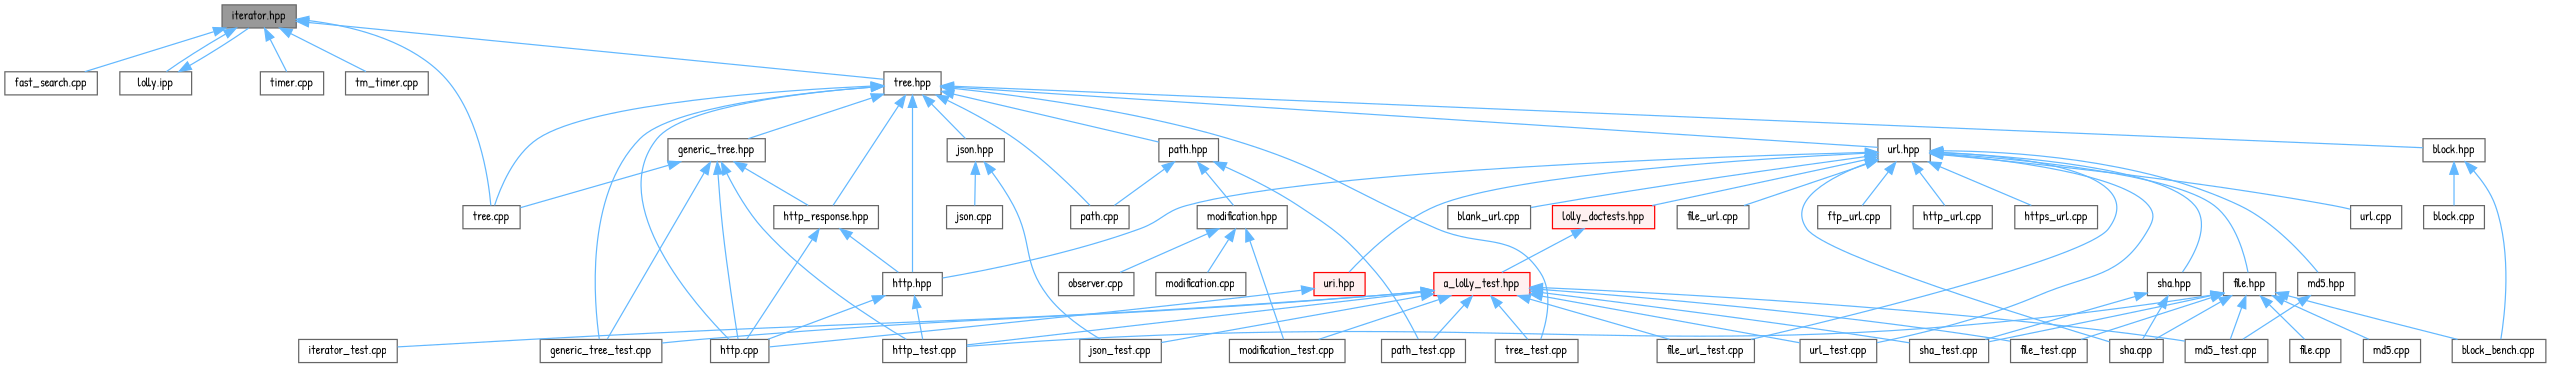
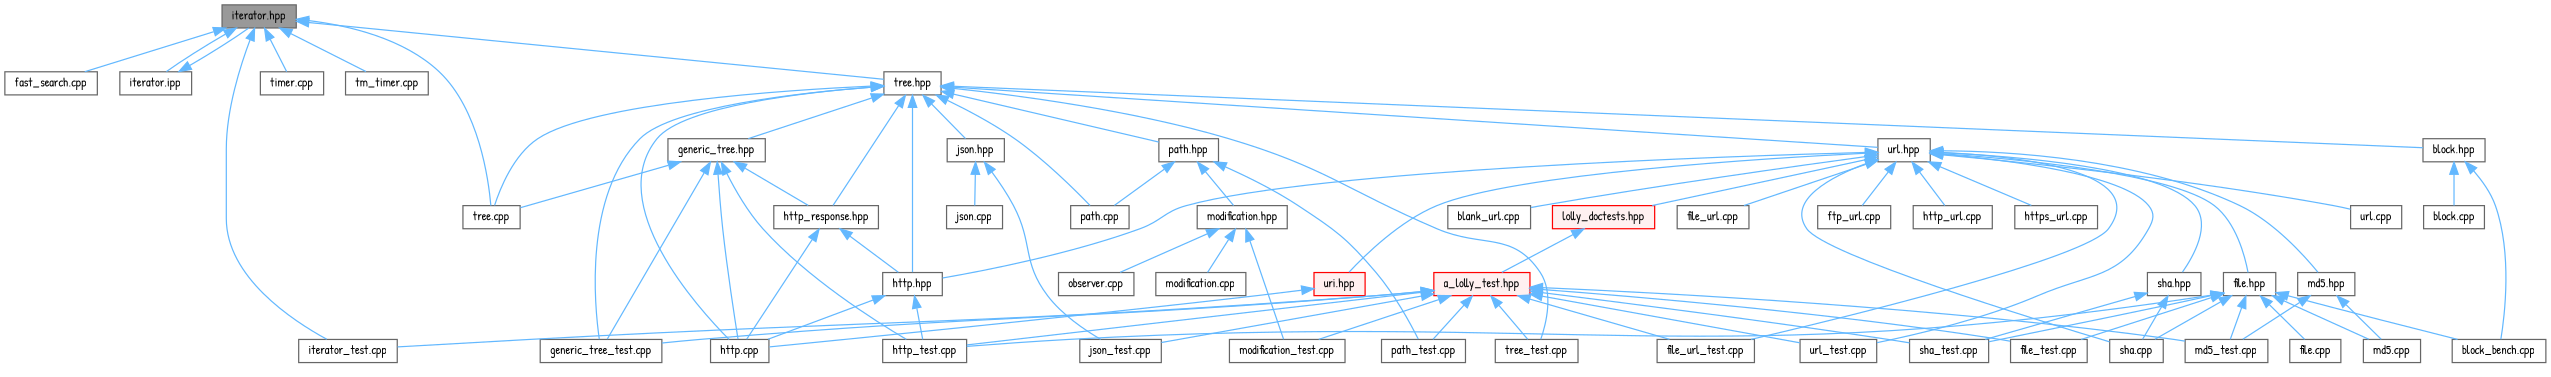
  digraph {
    fontname="Patrick Hand"
    node [color=grey40 fillcolor=white fontname="Patrick Hand" fontsize=10 shape=box style=filled]
    edge [color=steelblue1 dir=back fontname="Patrick Hand" fontsize=10 labelfontname=Helvetica labelfontsize=10 style=solid]
    n1 [color=gray40 fillcolor=grey60 fontcolor=black height=0.2 label="iterator.hpp" width=0.4]
    n2 [height=0.2 label="fast_search.cpp" width=0.4]
-   n3 [height=0.2 label="lolly.ipp" width=0.4]
+   n3 [height=0.2 label="iterator.ipp" width=0.4]
    n4 [height=0.2 label="iterator_test.cpp" width=0.4]
    n5 [height=0.2 label="timer.cpp" width=0.4]
    n6 [height=0.2 label="tm_timer.cpp" width=0.4]
    n7 [height=0.2 label="tree.cpp" width=0.4]
    n8 [height=0.2 label="tree.hpp" width=0.4]
    n9 [height=0.2 label="block.hpp" width=0.4]
    n10 [height=0.2 label="generic_tree.hpp" width=0.4]
    n11 [height=0.2 label="generic_tree_test.cpp" width=0.4]
    n12 [height=0.2 label="http.cpp" width=0.4]
    n13 [height=0.2 label="http_response.hpp" width=0.4]
    n14 [height=0.2 label="http.hpp" width=0.4]
    n15 [height=0.2 label="json.hpp" width=0.4]
    n16 [height=0.2 label="path.cpp" width=0.4]
    n17 [height=0.2 label="path.hpp" width=0.4]
    n18 [height=0.2 label="tree_test.cpp" width=0.4]
    n19 [height=0.2 label="url.hpp" width=0.4]
    n20 [height=0.2 label="block.cpp" width=0.4]
    n21 [height=0.2 label="block_bench.cpp" width=0.4]
    n22 [height=0.2 label="http_test.cpp" width=0.4]
    n23 [height=0.2 label="json.cpp" width=0.4]
    n24 [height=0.2 label="json_test.cpp" width=0.4]
    n25 [height=0.2 label="modification.hpp" width=0.4]
    n26 [height=0.2 label="path_test.cpp" width=0.4]
    n27 [height=0.2 label="blank_url.cpp" width=0.4]
    n28 [height=0.2 label="file.hpp" width=0.4]
    n29 [height=0.2 label="sha.cpp" width=0.4]
    n30 [height=0.2 label="file_url.cpp" width=0.4]
    n31 [height=0.2 label="file_url_test.cpp" width=0.4]
    n32 [height=0.2 label="ftp_url.cpp" width=0.4]
    n33 [height=0.2 label="http_url.cpp" width=0.4]
    n34 [height=0.2 label="https_url.cpp" width=0.4]
    n35 [color=red fillcolor="#FFF0F0" height=0.2 label="lolly_doctests.hpp" width=0.4]
    n36 [height=0.2 label="url_test.cpp" width=0.4]
    n37 [height=0.2 label="md5.hpp" width=0.4]
    n38 [height=0.2 label="sha.hpp" width=0.4]
    n39 [color=red fillcolor="#FFF0F0" height=0.2 label="uri.hpp" width=0.4]
    n40 [height=0.2 label="url.cpp" width=0.4]
    n41 [height=0.2 label="modification.cpp" width=0.4]
    n42 [height=0.2 label="modification_test.cpp" width=0.4]
    n43 [height=0.2 label="observer.cpp" width=0.4]
    n44 [height=0.2 label="file.cpp" width=0.4]
    n45 [height=0.2 label="file_test.cpp" width=0.4]
    n46 [height=0.2 label="md5.cpp" width=0.4]
    n47 [height=0.2 label="md5_test.cpp" width=0.4]
    n48 [height=0.2 label="sha_test.cpp" width=0.4]
    n49 [color=red fillcolor="#FFF0F0" height=0.2 label="a_lolly_test.hpp" width=0.4]
    n1 -> n2
    n1 -> n3
+   n1 -> n4
    n1 -> n5
    n1 -> n6
    n1 -> n7
    n1 -> n8
    n3 -> n1
    n8 -> n7
    n8 -> n9
    n8 -> n10
    n8 -> n11
    n8 -> n12
    n8 -> n13
    n8 -> n14
    n8 -> n15
    n8 -> n16
    n8 -> n17
    n8 -> n18
    n8 -> n19
    n9 -> n20
    n9 -> n21
    n10 -> n7
    n10 -> n11
    n10 -> n12
    n10 -> n13
    n10 -> n22
    n13 -> n12
    n13 -> n14
    n14 -> n12
    n14 -> n22
    n15 -> n23
    n15 -> n24
    n17 -> n16
    n17 -> n25
    n17 -> n26
    n19 -> n14
    n19 -> n27
    n19 -> n28
    n19 -> n29
    n19 -> n30
    n19 -> n31
    n19 -> n32
    n19 -> n33
    n19 -> n34
    n19 -> n35
    n19 -> n36
    n19 -> n37
    n19 -> n38
    n19 -> n39
    n19 -> n40
    n25 -> n41
    n25 -> n42
    n25 -> n43
    n28 -> n21
    n28 -> n22
    n28 -> n29
    n28 -> n44
    n28 -> n45
    n28 -> n46
    n28 -> n47
    n28 -> n48
    n35 -> n49
+   n37 -> n46
    n37 -> n47
    n38 -> n29
    n38 -> n48
    n39 -> n12
    n49 -> n4
    n49 -> n11
    n49 -> n18
    n49 -> n22
    n49 -> n24
    n49 -> n26
    n49 -> n31
    n49 -> n36
    n49 -> n42
    n49 -> n45
    n49 -> n47
    n49 -> n48
  }
